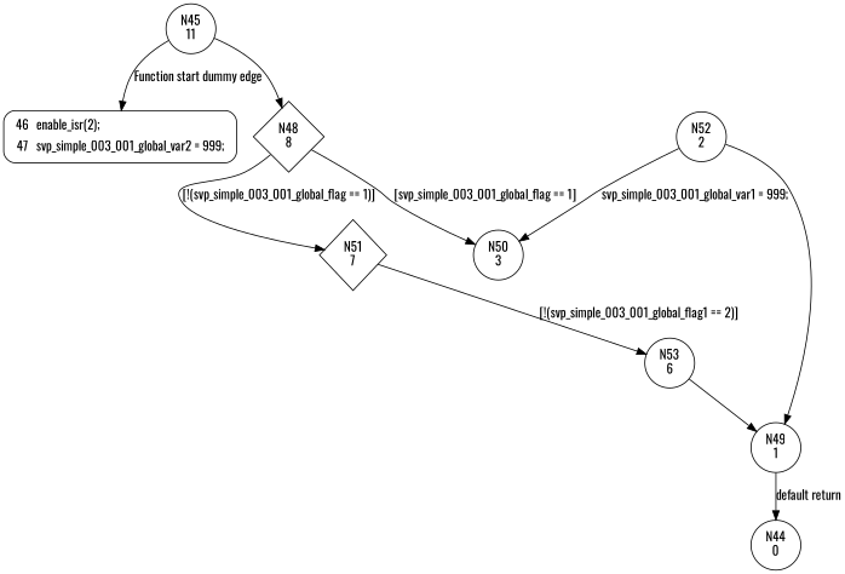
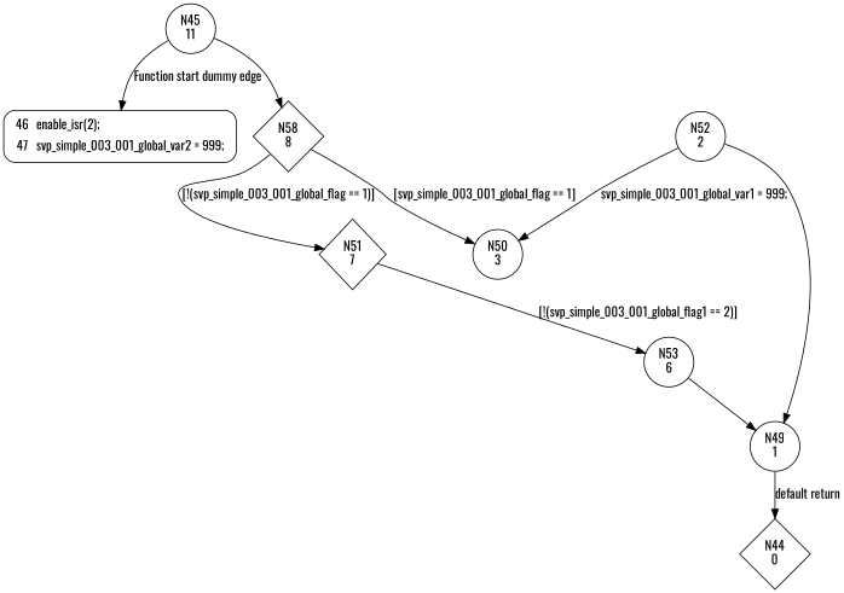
  digraph {
    fontname=Oswald
    node [fontname=Oswald shape=circle]
    edge [fontname=Oswald]
    n1 [label="N45\n11"]
    n2 [fillcolor=white label=<<table border="0" cellborder="0" cellpadding="3" bgcolor="white"><tr><td align="right">46</td><td align="left">enable_isr(2);</td></tr><tr><td align="right">47</td><td align="left">svp_simple_003_001_global_var2 = 999;</td></tr></table>> penwidth=1 shape=Mrecord style="filled,bold"]
-   n3 [label="N48\n8" shape=diamond]
+   n3 [label="N58\n8" shape=diamond]
    n4 [label="N50\n3"]
    n5 [label="N51\n7" shape=diamond]
    n6 [label="N53\n6"]
    n7 [label="N52\n2"]
    n8 [label="N49\n1"]
-   n9 [label="N44\n0"]
+   n9 [label="N44\n0" shape=diamond]
    n1 -> n2 [label="Function start dummy edge"]
    n1 -> n3
    n3 -> n4 [label="[svp_simple_003_001_global_flag == 1]"]
    n3 -> n5 [label="[!(svp_simple_003_001_global_flag == 1)]"]
    n5 -> n6 [label="[!(svp_simple_003_001_global_flag1 == 2)]"]
    n6 -> n8
    n7 -> n4 [label="svp_simple_003_001_global_var1 = 999;"]
    n7 -> n8
    n8 -> n9 [label="default return"]
  }
